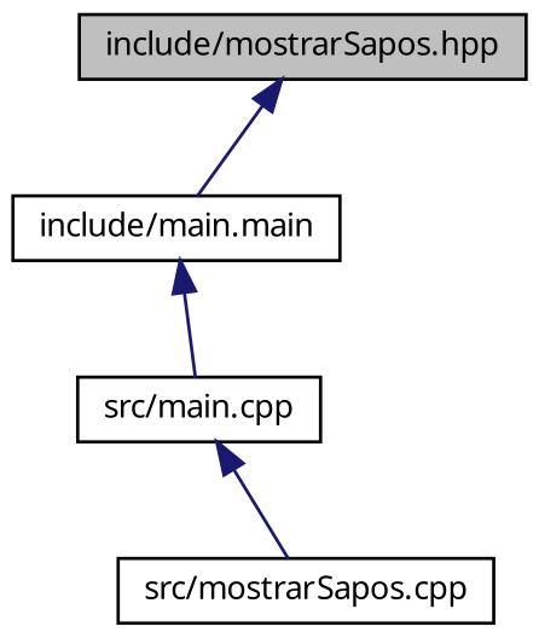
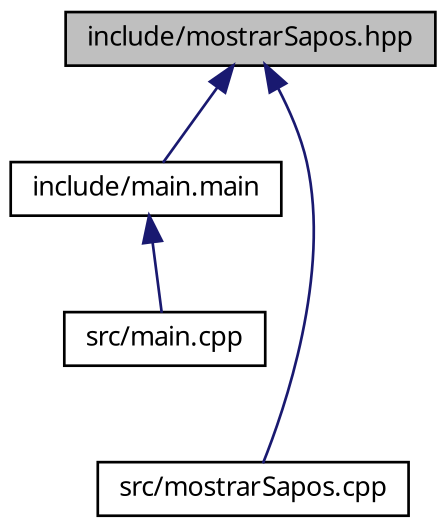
  digraph {
    fontname="Noto Sans"
    node [color=black fillcolor=white fontname="Noto Sans" fontsize=10 shape=record style=filled]
    edge [color=midnightblue dir=back fontname="Noto Sans" fontsize=10 labelfontname=Helvetica labelfontsize=10 style=solid]
    n1 [fillcolor=grey75 fontcolor=black height=0.2 label="include/mostrarSapos.hpp" width=0.4]
    n2 [height=0.2 label="include/main.main" width=0.4]
    n3 [height=0.2 label="src/mostrarSapos.cpp" width=0.4]
    n4 [height=0.2 label="src/main.cpp" width=0.4]
    n1 -> n2
-   n4 -> n3
+   n1 -> n3
    n2 -> n4
  }
